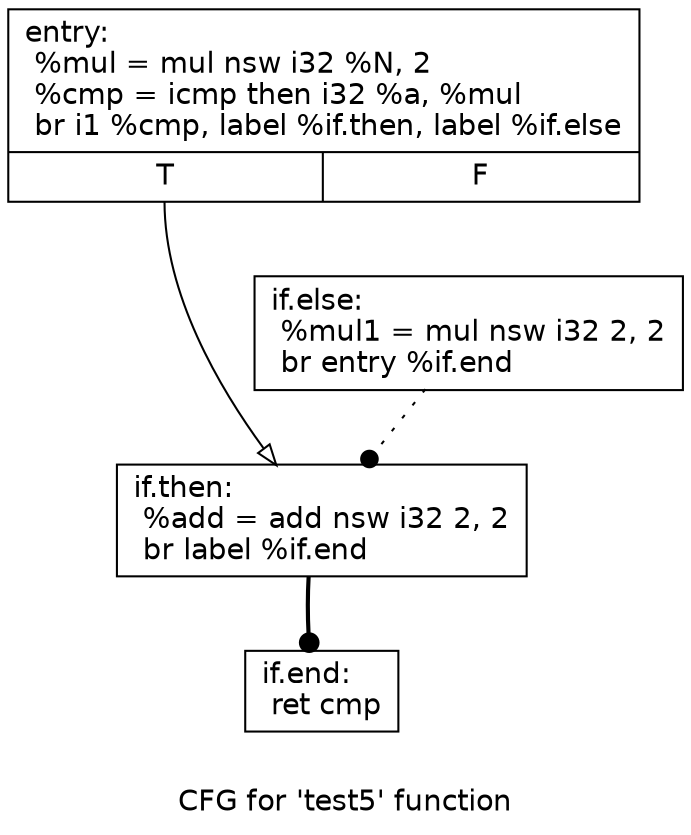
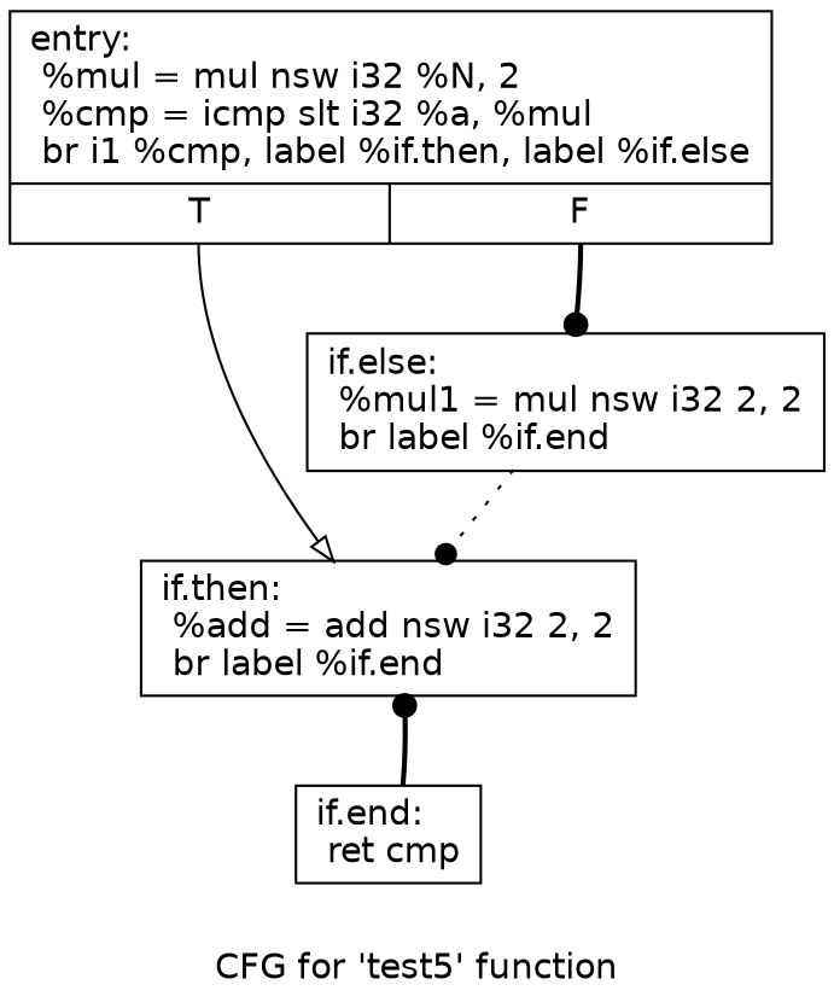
  digraph {
    fontname="DejaVu Sans"
    label="CFG for 'test5' function"
    node [fontname="DejaVu Sans" shape=record]
    edge [arrowhead=dot fontname="DejaVu Sans" style=bold]
-   n1 [label="{entry:\l  %mul = mul nsw i32 %N, 2\l  %cmp = icmp then i32 %a, %mul\l  br i1 %cmp, label %if.then, label %if.else\l|{<s0>T|<s1>F}}"]
+   n1 [label="{entry:\l  %mul = mul nsw i32 %N, 2\l  %cmp = icmp slt i32 %a, %mul\l  br i1 %cmp, label %if.then, label %if.else\l|{<s0>T|<s1>F}}"]
    n2 [label="{if.then:                                          \l  %add = add nsw i32 2, 2\l  br label %if.end\l}"]
-   n3 [label="{if.else:                                          \l  %mul1 = mul nsw i32 2, 2\l  br entry %if.end\l}"]
+   n3 [label="{if.else:                                          \l  %mul1 = mul nsw i32 2, 2\l  br label %if.end\l}"]
    n4 [label="{if.end:                                           \l  ret cmp\l}"]
    n1 -> n2 [arrowhead=onormal style=solid tailport=s0]
-   n2 -> n4
+   n1 -> n3 [tailport=s1]
+   n4 -> n2
    n3 -> n2 [style=dotted]
  }
